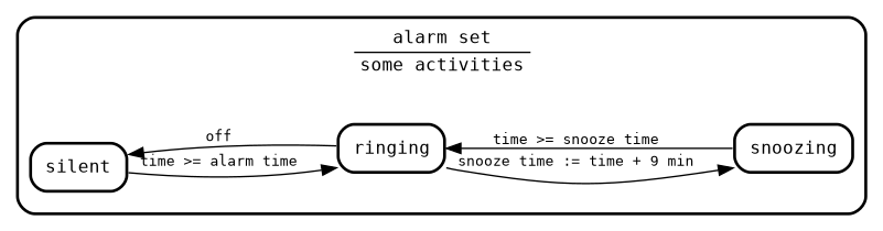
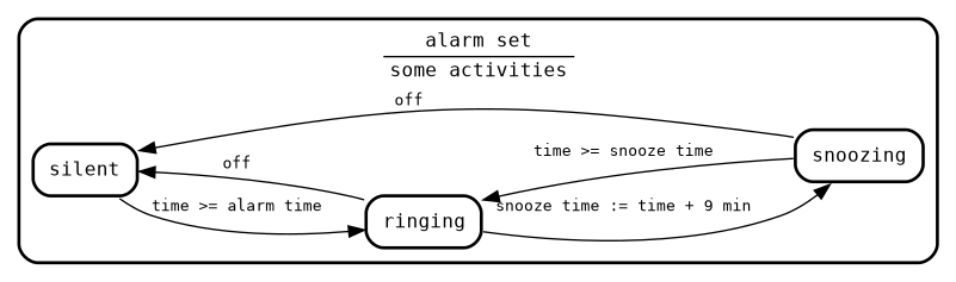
  digraph {
    compound=true
    fontname="DejaVu Sans Mono"
    fontsize=12
    nodesep=0.3
    ordering=out
    penwidth=2.0
    ranksep=0.1
    splines=true
    rankdir=LR
    node [fillcolor="#FFFFFF01" fontname="DejaVu Sans Mono" fontsize=12 margin=0 penwidth=2.0 shape=plaintext style=filled color=black]
    edge [fontname="DejaVu Sans Mono" fontsize=10]
    set [fixedsize=true height=0 shape=point style=invis width=0 color=""]
    n2 [label=<       <table align="center" cellborder="0" border="2" style="rounded" width="48">         <tr><td width="48" cellpadding="7">silent</td></tr>       </table>     >]
    n3 [label=<       <table align="center" cellborder="0" border="2" style="rounded" width="48">         <tr><td width="48" cellpadding="7">ringing</td></tr>       </table>     >]
    n4 [label=<       <table align="center" cellborder="0" border="2" style="rounded" width="48">         <tr><td width="48" cellpadding="7">snoozing</td></tr>       </table>     >]
    subgraph cluster_1 {
      label=<       <table cellborder="0" border="0">         <tr><td>alarm set</td></tr>           <hr/>           <tr><td align="left">some activities</td></tr>       </table>       >
      style=rounded
      set
      n2
      n3
      n4
    }
    n2 -> n3 [label="time >= alarm time   \l"]
    n3 -> n2 [label="off   \l"]
    n3 -> n4 [label="snooze time := time + 9 min   \l"]
+   n4 -> n2 [label="off   \l"]
    n4 -> n3 [label="time >= snooze time   \l"]
  }
